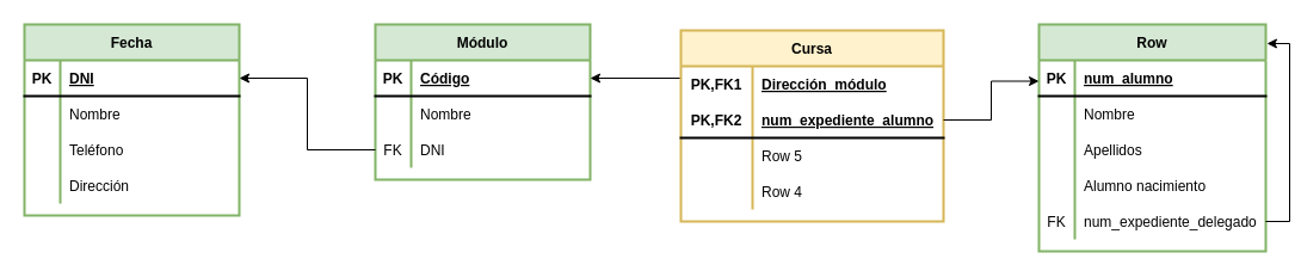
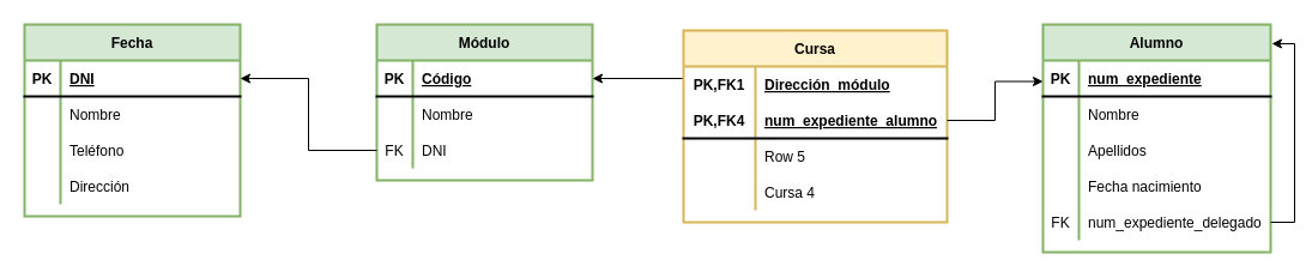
  <mxCell id="0" />
  <mxCell id="1" parent="0" />
  <mxCell id="2" value="Módulo" style="shape=table;startSize=30;container=1;collapsible=1;childLayout=tableLayout;fixedRows=1;rowLines=0;fontStyle=1;align=center;resizeLast=1;strokeWidth=2;fillColor=#d5e8d4;strokeColor=#82b366;" vertex="1" parent="1"><mxGeometry x="314" y="20" width="180" height="130" as="geometry" /></mxCell>
  <mxCell id="3" value="" style="shape=tableRow;horizontal=0;startSize=0;swimlaneHead=0;swimlaneBody=0;fillColor=none;collapsible=0;dropTarget=0;points=[[0,0.5],[1,0.5]];portConstraint=eastwest;top=0;left=0;right=0;bottom=1;strokeWidth=2;" vertex="1" parent="2"><mxGeometry y="30" width="180" height="30" as="geometry" /></mxCell>
  <mxCell id="4" value="PK" style="shape=partialRectangle;connectable=0;fillColor=none;top=0;left=0;bottom=0;right=0;fontStyle=1;overflow=hidden;strokeWidth=2;" vertex="1" parent="3"><mxGeometry width="30" height="30" as="geometry"><mxRectangle width="30" height="30" as="alternateBounds" /></mxGeometry></mxCell>
  <mxCell id="5" value="Código" style="shape=partialRectangle;connectable=0;fillColor=none;top=0;left=0;bottom=0;right=0;align=left;spacingLeft=6;fontStyle=5;overflow=hidden;strokeWidth=2;" vertex="1" parent="3"><mxGeometry x="30" width="150" height="30" as="geometry"><mxRectangle width="150" height="30" as="alternateBounds" /></mxGeometry></mxCell>
  <mxCell id="6" value="" style="shape=tableRow;horizontal=0;startSize=0;swimlaneHead=0;swimlaneBody=0;fillColor=none;collapsible=0;dropTarget=0;points=[[0,0.5],[1,0.5]];portConstraint=eastwest;top=0;left=0;right=0;bottom=0;strokeWidth=2;" vertex="1" parent="2"><mxGeometry y="60" width="180" height="30" as="geometry" /></mxCell>
  <mxCell id="7" value="" style="shape=partialRectangle;connectable=0;fillColor=none;top=0;left=0;bottom=0;right=0;editable=1;overflow=hidden;strokeWidth=2;" vertex="1" parent="6"><mxGeometry width="30" height="30" as="geometry"><mxRectangle width="30" height="30" as="alternateBounds" /></mxGeometry></mxCell>
  <mxCell id="8" value="Nombre" style="shape=partialRectangle;connectable=0;fillColor=none;top=0;left=0;bottom=0;right=0;align=left;spacingLeft=6;overflow=hidden;strokeWidth=2;" vertex="1" parent="6"><mxGeometry x="30" width="150" height="30" as="geometry"><mxRectangle width="150" height="30" as="alternateBounds" /></mxGeometry></mxCell>
  <mxCell id="9" value="" style="shape=tableRow;horizontal=0;startSize=0;swimlaneHead=0;swimlaneBody=0;fillColor=none;collapsible=0;dropTarget=0;points=[[0,0.5],[1,0.5]];portConstraint=eastwest;top=0;left=0;right=0;bottom=0;strokeWidth=2;" vertex="1" parent="2"><mxGeometry y="90" width="180" height="30" as="geometry" /></mxCell>
  <mxCell id="10" value="FK" style="shape=partialRectangle;connectable=0;fillColor=none;top=0;left=0;bottom=0;right=0;fontStyle=0;overflow=hidden;strokeWidth=2;" vertex="1" parent="9"><mxGeometry width="30" height="30" as="geometry"><mxRectangle width="30" height="30" as="alternateBounds" /></mxGeometry></mxCell>
  <mxCell id="11" value="DNI" style="shape=partialRectangle;connectable=0;fillColor=none;top=0;left=0;bottom=0;right=0;align=left;spacingLeft=6;fontStyle=0;overflow=hidden;strokeWidth=2;" vertex="1" parent="9"><mxGeometry x="30" width="150" height="30" as="geometry"><mxRectangle width="150" height="30" as="alternateBounds" /></mxGeometry></mxCell>
  <mxCell id="12" value="Fecha" style="shape=table;startSize=30;container=1;collapsible=1;childLayout=tableLayout;fixedRows=1;rowLines=0;fontStyle=1;align=center;resizeLast=1;strokeWidth=2;fillColor=#d5e8d4;strokeColor=#82b366;" vertex="1" parent="1"><mxGeometry x="20" y="20" width="180" height="160" as="geometry" /></mxCell>
  <mxCell id="13" value="" style="shape=tableRow;horizontal=0;startSize=0;swimlaneHead=0;swimlaneBody=0;fillColor=none;collapsible=0;dropTarget=0;points=[[0,0.5],[1,0.5]];portConstraint=eastwest;top=0;left=0;right=0;bottom=1;strokeWidth=2;" vertex="1" parent="12"><mxGeometry y="30" width="180" height="30" as="geometry" /></mxCell>
  <mxCell id="14" value="PK" style="shape=partialRectangle;connectable=0;fillColor=none;top=0;left=0;bottom=0;right=0;fontStyle=1;overflow=hidden;strokeWidth=2;" vertex="1" parent="13"><mxGeometry width="30" height="30" as="geometry"><mxRectangle width="30" height="30" as="alternateBounds" /></mxGeometry></mxCell>
  <mxCell id="15" value="DNI" style="shape=partialRectangle;connectable=0;fillColor=none;top=0;left=0;bottom=0;right=0;align=left;spacingLeft=6;fontStyle=5;overflow=hidden;strokeWidth=2;" vertex="1" parent="13"><mxGeometry x="30" width="150" height="30" as="geometry"><mxRectangle width="150" height="30" as="alternateBounds" /></mxGeometry></mxCell>
  <mxCell id="16" value="" style="shape=tableRow;horizontal=0;startSize=0;swimlaneHead=0;swimlaneBody=0;fillColor=none;collapsible=0;dropTarget=0;points=[[0,0.5],[1,0.5]];portConstraint=eastwest;top=0;left=0;right=0;bottom=0;strokeWidth=2;" vertex="1" parent="12"><mxGeometry y="60" width="180" height="30" as="geometry" /></mxCell>
  <mxCell id="17" value="" style="shape=partialRectangle;connectable=0;fillColor=none;top=0;left=0;bottom=0;right=0;editable=1;overflow=hidden;strokeWidth=2;" vertex="1" parent="16"><mxGeometry width="30" height="30" as="geometry"><mxRectangle width="30" height="30" as="alternateBounds" /></mxGeometry></mxCell>
  <mxCell id="18" value="Nombre" style="shape=partialRectangle;connectable=0;fillColor=none;top=0;left=0;bottom=0;right=0;align=left;spacingLeft=6;overflow=hidden;strokeWidth=2;" vertex="1" parent="16"><mxGeometry x="30" width="150" height="30" as="geometry"><mxRectangle width="150" height="30" as="alternateBounds" /></mxGeometry></mxCell>
  <mxCell id="19" value="" style="shape=tableRow;horizontal=0;startSize=0;swimlaneHead=0;swimlaneBody=0;fillColor=none;collapsible=0;dropTarget=0;points=[[0,0.5],[1,0.5]];portConstraint=eastwest;top=0;left=0;right=0;bottom=0;strokeWidth=2;" vertex="1" parent="12"><mxGeometry y="90" width="180" height="30" as="geometry" /></mxCell>
  <mxCell id="20" value="" style="shape=partialRectangle;connectable=0;fillColor=none;top=0;left=0;bottom=0;right=0;editable=1;overflow=hidden;strokeWidth=2;" vertex="1" parent="19"><mxGeometry width="30" height="30" as="geometry"><mxRectangle width="30" height="30" as="alternateBounds" /></mxGeometry></mxCell>
  <mxCell id="21" value="Teléfono" style="shape=partialRectangle;connectable=0;fillColor=none;top=0;left=0;bottom=0;right=0;align=left;spacingLeft=6;overflow=hidden;strokeWidth=2;" vertex="1" parent="19"><mxGeometry x="30" width="150" height="30" as="geometry"><mxRectangle width="150" height="30" as="alternateBounds" /></mxGeometry></mxCell>
  <mxCell id="22" value="" style="shape=tableRow;horizontal=0;startSize=0;swimlaneHead=0;swimlaneBody=0;fillColor=none;collapsible=0;dropTarget=0;points=[[0,0.5],[1,0.5]];portConstraint=eastwest;top=0;left=0;right=0;bottom=0;strokeWidth=2;" vertex="1" parent="12"><mxGeometry y="120" width="180" height="30" as="geometry" /></mxCell>
  <mxCell id="23" value="" style="shape=partialRectangle;connectable=0;fillColor=none;top=0;left=0;bottom=0;right=0;editable=1;overflow=hidden;strokeWidth=2;" vertex="1" parent="22"><mxGeometry width="30" height="30" as="geometry"><mxRectangle width="30" height="30" as="alternateBounds" /></mxGeometry></mxCell>
  <mxCell id="24" value="Dirección" style="shape=partialRectangle;connectable=0;fillColor=none;top=0;left=0;bottom=0;right=0;align=left;spacingLeft=6;overflow=hidden;strokeWidth=2;" vertex="1" parent="22"><mxGeometry x="30" width="150" height="30" as="geometry"><mxRectangle width="150" height="30" as="alternateBounds" /></mxGeometry></mxCell>
  <mxCell id="25" style="edgeStyle=orthogonalEdgeStyle;rounded=0;orthogonalLoop=1;jettySize=auto;html=1;exitX=0;exitY=0.5;exitDx=0;exitDy=0;entryX=1;entryY=0.5;entryDx=0;entryDy=0;" edge="1" parent="1" source="9" target="13"><mxGeometry relative="1" as="geometry" /></mxCell>
  <mxCell id="26" style="edgeStyle=orthogonalEdgeStyle;rounded=0;orthogonalLoop=1;jettySize=auto;html=1;exitX=0;exitY=0.25;exitDx=0;exitDy=0;entryX=1;entryY=0.5;entryDx=0;entryDy=0;" edge="1" parent="1" source="27" target="3"><mxGeometry relative="1" as="geometry" /></mxCell>
  <mxCell id="27" value="Cursa" style="shape=table;startSize=30;container=1;collapsible=1;childLayout=tableLayout;fixedRows=1;rowLines=0;fontStyle=1;align=center;resizeLast=1;strokeWidth=2;fillColor=#fff2cc;strokeColor=#d6b656;" vertex="1" parent="1"><mxGeometry x="570" y="25" width="220" height="160" as="geometry" /></mxCell>
  <mxCell id="28" value="" style="shape=tableRow;horizontal=0;startSize=0;swimlaneHead=0;swimlaneBody=0;fillColor=none;collapsible=0;dropTarget=0;points=[[0,0.5],[1,0.5]];portConstraint=eastwest;top=0;left=0;right=0;bottom=0;strokeWidth=2;" vertex="1" parent="27"><mxGeometry y="30" width="220" height="30" as="geometry" /></mxCell>
  <mxCell id="29" value="PK,FK1" style="shape=partialRectangle;connectable=0;fillColor=none;top=0;left=0;bottom=0;right=0;fontStyle=1;overflow=hidden;strokeWidth=2;" vertex="1" parent="28"><mxGeometry width="60" height="30" as="geometry"><mxRectangle width="60" height="30" as="alternateBounds" /></mxGeometry></mxCell>
  <mxCell id="30" value="Dirección_módulo" style="shape=partialRectangle;connectable=0;fillColor=none;top=0;left=0;bottom=0;right=0;align=left;spacingLeft=6;fontStyle=5;overflow=hidden;strokeWidth=2;" vertex="1" parent="28"><mxGeometry x="60" width="160" height="30" as="geometry"><mxRectangle width="160" height="30" as="alternateBounds" /></mxGeometry></mxCell>
  <mxCell id="31" value="" style="shape=tableRow;horizontal=0;startSize=0;swimlaneHead=0;swimlaneBody=0;fillColor=none;collapsible=0;dropTarget=0;points=[[0,0.5],[1,0.5]];portConstraint=eastwest;top=0;left=0;right=0;bottom=1;strokeWidth=2;" vertex="1" parent="27"><mxGeometry y="60" width="220" height="30" as="geometry" /></mxCell>
- <mxCell id="32" value="PK,FK2" style="shape=partialRectangle;connectable=0;fillColor=none;top=0;left=0;bottom=0;right=0;fontStyle=1;overflow=hidden;strokeWidth=2;" vertex="1" parent="31"><mxGeometry width="60" height="30" as="geometry"><mxRectangle width="60" height="30" as="alternateBounds" /></mxGeometry></mxCell>
+ <mxCell id="32" value="PK,FK4" style="shape=partialRectangle;connectable=0;fillColor=none;top=0;left=0;bottom=0;right=0;fontStyle=1;overflow=hidden;strokeWidth=2;" vertex="1" parent="31"><mxGeometry width="60" height="30" as="geometry"><mxRectangle width="60" height="30" as="alternateBounds" /></mxGeometry></mxCell>
  <mxCell id="33" value="num_expediente_alumno" style="shape=partialRectangle;connectable=0;fillColor=none;top=0;left=0;bottom=0;right=0;align=left;spacingLeft=6;fontStyle=5;overflow=hidden;strokeWidth=2;" vertex="1" parent="31"><mxGeometry x="60" width="160" height="30" as="geometry"><mxRectangle width="160" height="30" as="alternateBounds" /></mxGeometry></mxCell>
  <mxCell id="34" value="" style="shape=tableRow;horizontal=0;startSize=0;swimlaneHead=0;swimlaneBody=0;fillColor=none;collapsible=0;dropTarget=0;points=[[0,0.5],[1,0.5]];portConstraint=eastwest;top=0;left=0;right=0;bottom=0;strokeWidth=2;" vertex="1" parent="27"><mxGeometry y="90" width="220" height="30" as="geometry" /></mxCell>
  <mxCell id="35" value="" style="shape=partialRectangle;connectable=0;fillColor=none;top=0;left=0;bottom=0;right=0;editable=1;overflow=hidden;strokeWidth=2;" vertex="1" parent="34"><mxGeometry width="60" height="30" as="geometry"><mxRectangle width="60" height="30" as="alternateBounds" /></mxGeometry></mxCell>
  <mxCell id="36" value="Row 5" style="shape=partialRectangle;connectable=0;fillColor=none;top=0;left=0;bottom=0;right=0;align=left;spacingLeft=6;overflow=hidden;strokeWidth=2;" vertex="1" parent="34"><mxGeometry x="60" width="160" height="30" as="geometry"><mxRectangle width="160" height="30" as="alternateBounds" /></mxGeometry></mxCell>
  <mxCell id="37" value="" style="shape=tableRow;horizontal=0;startSize=0;swimlaneHead=0;swimlaneBody=0;fillColor=none;collapsible=0;dropTarget=0;points=[[0,0.5],[1,0.5]];portConstraint=eastwest;top=0;left=0;right=0;bottom=0;strokeWidth=2;" vertex="1" parent="27"><mxGeometry y="120" width="220" height="30" as="geometry" /></mxCell>
  <mxCell id="38" value="" style="shape=partialRectangle;connectable=0;fillColor=none;top=0;left=0;bottom=0;right=0;editable=1;overflow=hidden;strokeWidth=2;" vertex="1" parent="37"><mxGeometry width="60" height="30" as="geometry"><mxRectangle width="60" height="30" as="alternateBounds" /></mxGeometry></mxCell>
- <mxCell id="39" value="Row 4" style="shape=partialRectangle;connectable=0;fillColor=none;top=0;left=0;bottom=0;right=0;align=left;spacingLeft=6;overflow=hidden;strokeWidth=2;" vertex="1" parent="37"><mxGeometry x="60" width="160" height="30" as="geometry"><mxRectangle width="160" height="30" as="alternateBounds" /></mxGeometry></mxCell>
- <mxCell id="40" value="Row" style="shape=table;startSize=30;container=1;collapsible=1;childLayout=tableLayout;fixedRows=1;rowLines=0;fontStyle=1;align=center;resizeLast=1;strokeWidth=2;fillColor=#d5e8d4;strokeColor=#82b366;" vertex="1" parent="1"><mxGeometry x="870" y="20" width="190" height="190" as="geometry" /></mxCell>
+ <mxCell id="39" value="Cursa 4" style="shape=partialRectangle;connectable=0;fillColor=none;top=0;left=0;bottom=0;right=0;align=left;spacingLeft=6;overflow=hidden;strokeWidth=2;" vertex="1" parent="37"><mxGeometry x="60" width="160" height="30" as="geometry"><mxRectangle width="160" height="30" as="alternateBounds" /></mxGeometry></mxCell>
+ <mxCell id="40" value="Alumno" style="shape=table;startSize=30;container=1;collapsible=1;childLayout=tableLayout;fixedRows=1;rowLines=0;fontStyle=1;align=center;resizeLast=1;strokeWidth=2;fillColor=#d5e8d4;strokeColor=#82b366;" vertex="1" parent="1"><mxGeometry x="870" y="20" width="190" height="190" as="geometry" /></mxCell>
  <mxCell id="41" value="" style="shape=tableRow;horizontal=0;startSize=0;swimlaneHead=0;swimlaneBody=0;fillColor=none;collapsible=0;dropTarget=0;points=[[0,0.5],[1,0.5]];portConstraint=eastwest;top=0;left=0;right=0;bottom=1;strokeWidth=2;" vertex="1" parent="40"><mxGeometry y="30" width="190" height="30" as="geometry" /></mxCell>
  <mxCell id="42" value="PK" style="shape=partialRectangle;connectable=0;fillColor=none;top=0;left=0;bottom=0;right=0;fontStyle=1;overflow=hidden;strokeWidth=2;" vertex="1" parent="41"><mxGeometry width="30" height="30" as="geometry"><mxRectangle width="30" height="30" as="alternateBounds" /></mxGeometry></mxCell>
- <mxCell id="43" value="num_alumno" style="shape=partialRectangle;connectable=0;fillColor=none;top=0;left=0;bottom=0;right=0;align=left;spacingLeft=6;fontStyle=5;overflow=hidden;strokeWidth=2;" vertex="1" parent="41"><mxGeometry x="30" width="160" height="30" as="geometry"><mxRectangle width="160" height="30" as="alternateBounds" /></mxGeometry></mxCell>
+ <mxCell id="43" value="num_expediente" style="shape=partialRectangle;connectable=0;fillColor=none;top=0;left=0;bottom=0;right=0;align=left;spacingLeft=6;fontStyle=5;overflow=hidden;strokeWidth=2;" vertex="1" parent="41"><mxGeometry x="30" width="160" height="30" as="geometry"><mxRectangle width="160" height="30" as="alternateBounds" /></mxGeometry></mxCell>
  <mxCell id="44" value="" style="shape=tableRow;horizontal=0;startSize=0;swimlaneHead=0;swimlaneBody=0;fillColor=none;collapsible=0;dropTarget=0;points=[[0,0.5],[1,0.5]];portConstraint=eastwest;top=0;left=0;right=0;bottom=0;strokeWidth=2;" vertex="1" parent="40"><mxGeometry y="60" width="190" height="30" as="geometry" /></mxCell>
  <mxCell id="45" value="" style="shape=partialRectangle;connectable=0;fillColor=none;top=0;left=0;bottom=0;right=0;editable=1;overflow=hidden;strokeWidth=2;" vertex="1" parent="44"><mxGeometry width="30" height="30" as="geometry"><mxRectangle width="30" height="30" as="alternateBounds" /></mxGeometry></mxCell>
  <mxCell id="46" value="Nombre" style="shape=partialRectangle;connectable=0;fillColor=none;top=0;left=0;bottom=0;right=0;align=left;spacingLeft=6;overflow=hidden;strokeWidth=2;" vertex="1" parent="44"><mxGeometry x="30" width="160" height="30" as="geometry"><mxRectangle width="160" height="30" as="alternateBounds" /></mxGeometry></mxCell>
  <mxCell id="47" value="" style="shape=tableRow;horizontal=0;startSize=0;swimlaneHead=0;swimlaneBody=0;fillColor=none;collapsible=0;dropTarget=0;points=[[0,0.5],[1,0.5]];portConstraint=eastwest;top=0;left=0;right=0;bottom=0;strokeWidth=2;" vertex="1" parent="40"><mxGeometry y="90" width="190" height="30" as="geometry" /></mxCell>
  <mxCell id="48" value="" style="shape=partialRectangle;connectable=0;fillColor=none;top=0;left=0;bottom=0;right=0;editable=1;overflow=hidden;strokeWidth=2;" vertex="1" parent="47"><mxGeometry width="30" height="30" as="geometry"><mxRectangle width="30" height="30" as="alternateBounds" /></mxGeometry></mxCell>
  <mxCell id="49" value="Apellidos" style="shape=partialRectangle;connectable=0;fillColor=none;top=0;left=0;bottom=0;right=0;align=left;spacingLeft=6;overflow=hidden;strokeWidth=2;" vertex="1" parent="47"><mxGeometry x="30" width="160" height="30" as="geometry"><mxRectangle width="160" height="30" as="alternateBounds" /></mxGeometry></mxCell>
  <mxCell id="50" value="" style="shape=tableRow;horizontal=0;startSize=0;swimlaneHead=0;swimlaneBody=0;fillColor=none;collapsible=0;dropTarget=0;points=[[0,0.5],[1,0.5]];portConstraint=eastwest;top=0;left=0;right=0;bottom=0;strokeWidth=2;" vertex="1" parent="40"><mxGeometry y="120" width="190" height="30" as="geometry" /></mxCell>
  <mxCell id="51" value="" style="shape=partialRectangle;connectable=0;fillColor=none;top=0;left=0;bottom=0;right=0;editable=1;overflow=hidden;strokeWidth=2;" vertex="1" parent="50"><mxGeometry width="30" height="30" as="geometry"><mxRectangle width="30" height="30" as="alternateBounds" /></mxGeometry></mxCell>
- <mxCell id="52" value="Alumno nacimiento" style="shape=partialRectangle;connectable=0;fillColor=none;top=0;left=0;bottom=0;right=0;align=left;spacingLeft=6;overflow=hidden;strokeWidth=2;" vertex="1" parent="50"><mxGeometry x="30" width="160" height="30" as="geometry"><mxRectangle width="160" height="30" as="alternateBounds" /></mxGeometry></mxCell>
+ <mxCell id="52" value="Fecha nacimiento" style="shape=partialRectangle;connectable=0;fillColor=none;top=0;left=0;bottom=0;right=0;align=left;spacingLeft=6;overflow=hidden;strokeWidth=2;" vertex="1" parent="50"><mxGeometry x="30" width="160" height="30" as="geometry"><mxRectangle width="160" height="30" as="alternateBounds" /></mxGeometry></mxCell>
  <mxCell id="53" style="edgeStyle=orthogonalEdgeStyle;rounded=0;orthogonalLoop=1;jettySize=auto;html=1;exitX=1;exitY=0.5;exitDx=0;exitDy=0;entryX=1.005;entryY=0.084;entryDx=0;entryDy=0;entryPerimeter=0;" edge="1" parent="40" source="54" target="40"><mxGeometry relative="1" as="geometry" /></mxCell>
  <mxCell id="54" value="" style="shape=tableRow;horizontal=0;startSize=0;swimlaneHead=0;swimlaneBody=0;fillColor=none;collapsible=0;dropTarget=0;points=[[0,0.5],[1,0.5]];portConstraint=eastwest;top=0;left=0;right=0;bottom=0;strokeWidth=2;" vertex="1" parent="40"><mxGeometry y="150" width="190" height="30" as="geometry" /></mxCell>
  <mxCell id="55" value="FK" style="shape=partialRectangle;connectable=0;fillColor=none;top=0;left=0;bottom=0;right=0;fontStyle=0;overflow=hidden;strokeWidth=2;" vertex="1" parent="54"><mxGeometry width="30" height="30" as="geometry"><mxRectangle width="30" height="30" as="alternateBounds" /></mxGeometry></mxCell>
  <mxCell id="56" value="num_expediente_delegado" style="shape=partialRectangle;connectable=0;fillColor=none;top=0;left=0;bottom=0;right=0;align=left;spacingLeft=6;fontStyle=0;overflow=hidden;strokeWidth=2;" vertex="1" parent="54"><mxGeometry x="30" width="160" height="30" as="geometry"><mxRectangle width="160" height="30" as="alternateBounds" /></mxGeometry></mxCell>
  <mxCell id="57" style="edgeStyle=orthogonalEdgeStyle;rounded=0;orthogonalLoop=1;jettySize=auto;html=1;exitX=1;exitY=0.5;exitDx=0;exitDy=0;entryX=0;entryY=0.25;entryDx=0;entryDy=0;" edge="1" parent="1" source="31" target="40"><mxGeometry relative="1" as="geometry" /></mxCell>
